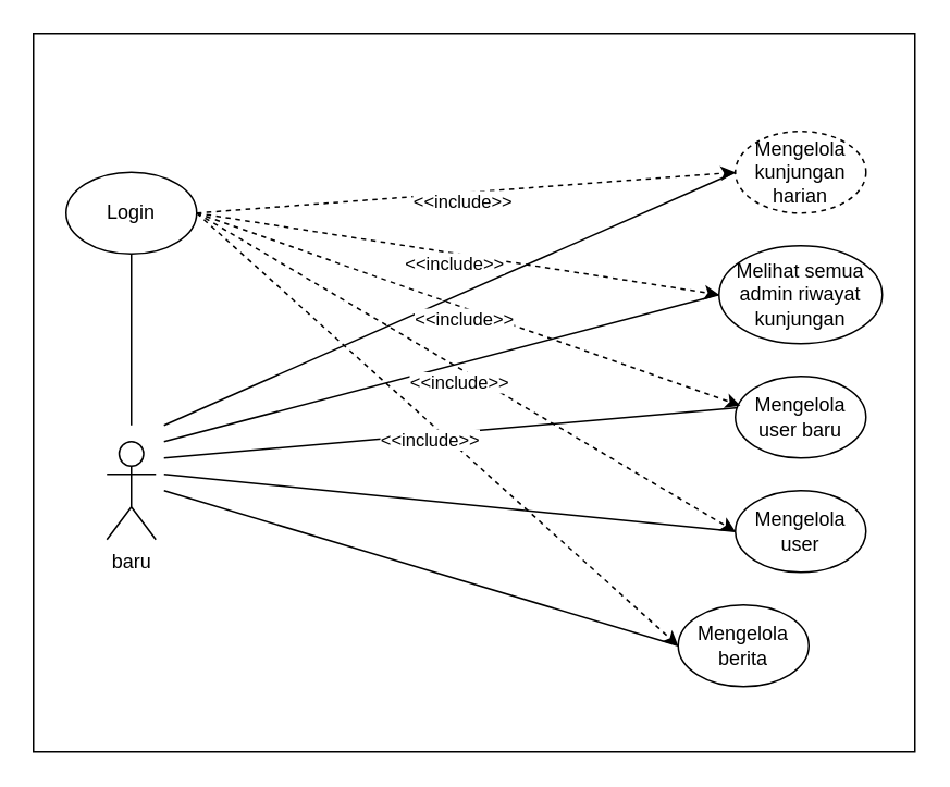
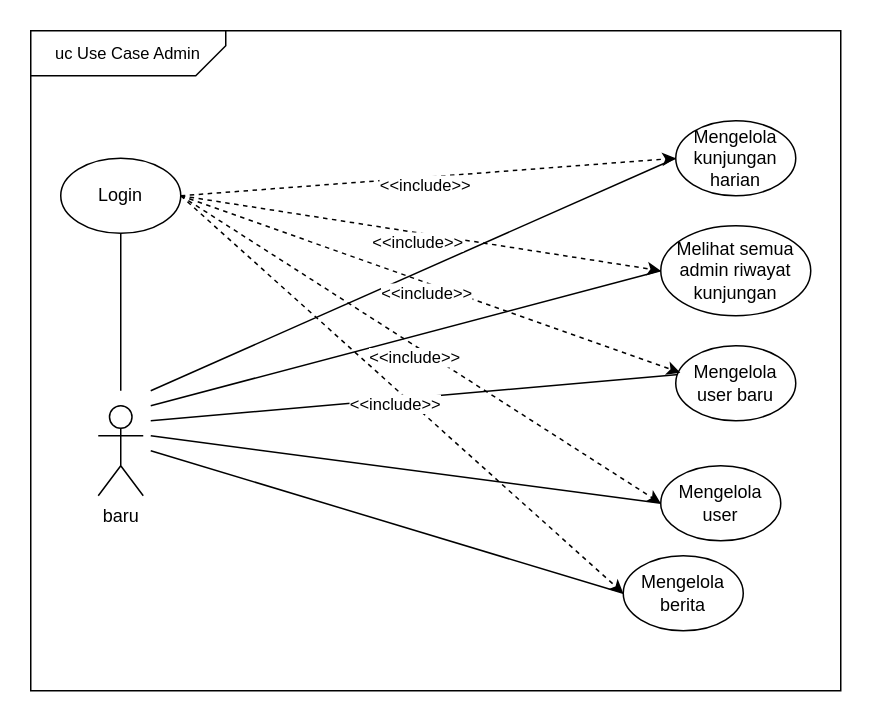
  <mxCell id="0" />
  <mxCell id="1" parent="0" />
  <mxCell id="2" value="" style="rounded=0;whiteSpace=wrap;html=1;verticalAlign=middle;fillColor=none;" parent="1" vertex="1"><mxGeometry x="20" y="20" width="540" height="440" as="geometry" /></mxCell>
  <mxCell id="3" value="baru" style="shape=umlActor;verticalLabelPosition=bottom;verticalAlign=top;html=1;outlineConnect=0;rounded=1;" parent="1" vertex="1"><mxGeometry x="65" y="270" width="30" height="60" as="geometry" /></mxCell>
- <mxCell id="4" value="Mengelola user" style="ellipse;whiteSpace=wrap;html=1;rounded=1;" parent="1" vertex="1"><mxGeometry x="450" y="300" width="80" height="50" as="geometry" /></mxCell>
+ <mxCell id="4" value="Mengelola user" style="ellipse;whiteSpace=wrap;html=1;rounded=1;" parent="1" vertex="1"><mxGeometry x="440" y="310" width="80" height="50" as="geometry" /></mxCell>
  <mxCell id="5" value="" style="endArrow=none;html=1;rounded=0;entryX=0;entryY=0.5;entryDx=0;entryDy=0;" parent="1" target="6" edge="1"><mxGeometry width="50" height="50" relative="1" as="geometry"><mxPoint x="100" y="300" as="sourcePoint" /><mxPoint x="440" y="365" as="targetPoint" /><Array as="points" /></mxGeometry></mxCell>
  <mxCell id="6" value="Mengelola berita" style="ellipse;whiteSpace=wrap;html=1;rounded=1;" parent="1" vertex="1"><mxGeometry x="415" y="370" width="80" height="50" as="geometry" /></mxCell>
- <mxCell id="7" value="Mengelola kunjungan harian" style="ellipse;whiteSpace=wrap;html=1;rounded=1;dashed=1;" parent="1" vertex="1"><mxGeometry x="450" y="80" width="80" height="50" as="geometry" /></mxCell>
+ <mxCell id="7" value="Mengelola kunjungan harian" style="ellipse;whiteSpace=wrap;html=1;rounded=1;" parent="1" vertex="1"><mxGeometry x="450" y="80" width="80" height="50" as="geometry" /></mxCell>
  <mxCell id="8" value="" style="endArrow=none;html=1;rounded=0;entryX=0;entryY=0.5;entryDx=0;entryDy=0;" parent="1" target="7" edge="1"><mxGeometry width="50" height="50" relative="1" as="geometry"><mxPoint x="100" y="260" as="sourcePoint" /><mxPoint x="210" y="-35" as="targetPoint" /><Array as="points" /></mxGeometry></mxCell>
  <mxCell id="9" value="" style="endArrow=none;html=1;rounded=0;entryX=0;entryY=0.5;entryDx=0;entryDy=0;" parent="1" target="10" edge="1"><mxGeometry width="50" height="50" relative="1" as="geometry"><mxPoint x="100" y="270" as="sourcePoint" /><mxPoint x="450" y="145" as="targetPoint" /><Array as="points" /></mxGeometry></mxCell>
  <mxCell id="10" value="Melihat semua admin riwayat kunjungan" style="ellipse;whiteSpace=wrap;html=1;rounded=1;" parent="1" vertex="1"><mxGeometry x="440" y="150" width="100" height="60" as="geometry" /></mxCell>
  <mxCell id="11" value="" style="endArrow=none;html=1;rounded=0;entryX=0.05;entryY=0.38;entryDx=0;entryDy=0;entryPerimeter=0;" parent="1" target="12" edge="1"><mxGeometry width="50" height="50" relative="1" as="geometry"><mxPoint x="100" y="280" as="sourcePoint" /><mxPoint x="430" y="220" as="targetPoint" /><Array as="points" /></mxGeometry></mxCell>
  <mxCell id="12" value="Mengelola user baru" style="ellipse;whiteSpace=wrap;html=1;rounded=1;" parent="1" vertex="1"><mxGeometry x="450" y="230" width="80" height="50" as="geometry" /></mxCell>
  <mxCell id="13" value="" style="endArrow=none;html=1;rounded=0;entryX=0;entryY=0.5;entryDx=0;entryDy=0;" parent="1" target="4" edge="1"><mxGeometry width="50" height="50" relative="1" as="geometry"><mxPoint x="100" y="290" as="sourcePoint" /><mxPoint x="440" y="260" as="targetPoint" /><Array as="points" /></mxGeometry></mxCell>
  <mxCell id="14" value="Login" style="ellipse;whiteSpace=wrap;html=1;rounded=1;" parent="1" vertex="1"><mxGeometry x="40" y="105" width="80" height="50" as="geometry" /></mxCell>
  <mxCell id="15" value="" style="endArrow=none;html=1;rounded=0;entryX=0.5;entryY=1;entryDx=0;entryDy=0;" parent="1" target="14" edge="1"><mxGeometry width="50" height="50" relative="1" as="geometry"><mxPoint x="80" y="260" as="sourcePoint" /><mxPoint x="375" y="200" as="targetPoint" /></mxGeometry></mxCell>
  <mxCell id="16" value="" style="endArrow=classic;html=1;rounded=0;entryX=0;entryY=0.5;entryDx=0;entryDy=0;exitX=1;exitY=0.5;exitDx=0;exitDy=0;dashed=1;" parent="1" source="14" target="7" edge="1"><mxGeometry width="50" height="50" relative="1" as="geometry"><mxPoint x="320" y="230" as="sourcePoint" /><mxPoint x="370" y="180" as="targetPoint" /></mxGeometry></mxCell>
  <mxCell id="17" value="&amp;lt;&amp;lt;include&amp;gt;&amp;gt;" style="edgeLabel;html=1;align=center;verticalAlign=middle;resizable=0;points=[];" parent="16" vertex="1" connectable="0"><mxGeometry x="0.012" y="-4" relative="1" as="geometry"><mxPoint x="-4" y="1" as="offset" /></mxGeometry></mxCell>
  <mxCell id="18" value="" style="endArrow=classic;html=1;rounded=0;entryX=0;entryY=0.5;entryDx=0;entryDy=0;exitX=1;exitY=0.5;exitDx=0;exitDy=0;dashed=1;" parent="1" source="14" target="10" edge="1"><mxGeometry width="50" height="50" relative="1" as="geometry"><mxPoint x="125" y="85" as="sourcePoint" /><mxPoint x="450" y="145" as="targetPoint" /></mxGeometry></mxCell>
  <mxCell id="19" value="&amp;lt;&amp;lt;include&amp;gt;&amp;gt;" style="edgeLabel;html=1;align=center;verticalAlign=middle;resizable=0;points=[];" parent="18" vertex="1" connectable="0"><mxGeometry x="0.012" y="-4" relative="1" as="geometry"><mxPoint x="-4" y="1" as="offset" /></mxGeometry></mxCell>
  <mxCell id="20" value="" style="endArrow=classic;html=1;rounded=0;exitX=1;exitY=0.5;exitDx=0;exitDy=0;dashed=1;entryX=0.038;entryY=0.36;entryDx=0;entryDy=0;entryPerimeter=0;" parent="1" source="14" target="12" edge="1"><mxGeometry width="50" height="50" relative="1" as="geometry"><mxPoint x="125" y="85" as="sourcePoint" /><mxPoint x="430" y="210" as="targetPoint" /></mxGeometry></mxCell>
  <mxCell id="21" value="&amp;lt;&amp;lt;include&amp;gt;&amp;gt;" style="edgeLabel;html=1;align=center;verticalAlign=middle;resizable=0;points=[];" parent="20" vertex="1" connectable="0"><mxGeometry x="0.012" y="-4" relative="1" as="geometry"><mxPoint x="-4" y="1" as="offset" /></mxGeometry></mxCell>
  <mxCell id="22" value="" style="endArrow=classic;html=1;rounded=0;exitX=1;exitY=0.5;exitDx=0;exitDy=0;dashed=1;entryX=0;entryY=0.5;entryDx=0;entryDy=0;" parent="1" source="14" target="4" edge="1"><mxGeometry width="50" height="50" relative="1" as="geometry"><mxPoint x="125" y="85" as="sourcePoint" /><mxPoint x="450" y="290" as="targetPoint" /></mxGeometry></mxCell>
  <mxCell id="23" value="&amp;lt;&amp;lt;include&amp;gt;&amp;gt;" style="edgeLabel;html=1;align=center;verticalAlign=middle;resizable=0;points=[];" parent="22" vertex="1" connectable="0"><mxGeometry x="0.012" y="-4" relative="1" as="geometry"><mxPoint x="-4" y="1" as="offset" /></mxGeometry></mxCell>
  <mxCell id="24" value="" style="endArrow=classic;html=1;rounded=0;exitX=1;exitY=0.5;exitDx=0;exitDy=0;dashed=1;entryX=0;entryY=0.5;entryDx=0;entryDy=0;" parent="1" source="14" target="6" edge="1"><mxGeometry width="50" height="50" relative="1" as="geometry"><mxPoint x="125" y="85" as="sourcePoint" /><mxPoint x="440" y="360" as="targetPoint" /></mxGeometry></mxCell>
  <mxCell id="25" value="&amp;lt;&amp;lt;include&amp;gt;&amp;gt;" style="edgeLabel;html=1;align=center;verticalAlign=middle;resizable=0;points=[];" parent="24" vertex="1" connectable="0"><mxGeometry x="0.012" y="-4" relative="1" as="geometry"><mxPoint x="-4" y="1" as="offset" /></mxGeometry></mxCell>
+ <mxCell id="26" value="&lt;font style=&quot;font-size: 11px;&quot;&gt;uc Use Case Admin&lt;/font&gt;" style="shape=card;whiteSpace=wrap;html=1;flipV=1;flipH=1;size=20;" parent="1" vertex="1"><mxGeometry x="20" y="20" width="130" height="30" as="geometry" /></mxCell>
  <mxCell id="27" style="edgeStyle=orthogonalEdgeStyle;rounded=0;orthogonalLoop=1;jettySize=auto;html=1;exitX=0.5;exitY=1;exitDx=0;exitDy=0;" edge="1" parent="1" source="2" target="2"><mxGeometry relative="1" as="geometry" /></mxCell>
